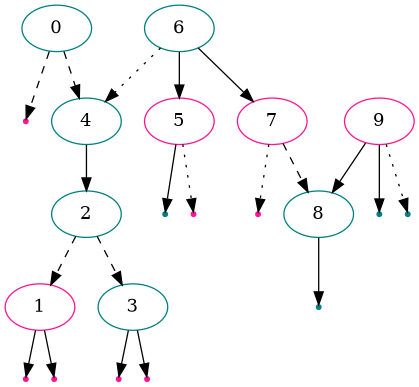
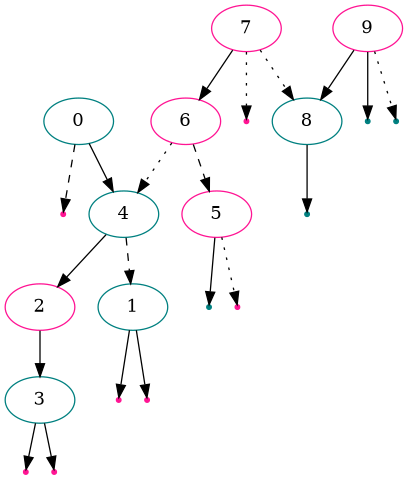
  digraph {
    node [color=deeppink shape=point]
    edge [style=solid]
    0 [color=teal shape=""]
    null_0_left
    4 [color=teal shape=""]
-   2 [color=teal shape=""]
-   1 [shape=""]
+   2 [shape=""]
+   1 [color=teal shape=""]
    3 [color=teal shape=""]
-   6 [color=teal shape=""]
+   6 [shape=""]
    5 [shape=""]
    7 [shape=""]
    null_1_left
    null_1_right
    null_3_left
    null_3_right
    null_5_left [color=teal]
    null_5_right
    null_7_left
    8 [color=teal shape=""]
    null_8_left [color=teal]
    9 [shape=""]
    null_9_left [color=teal]
    null_9_right [color=teal]
    0 -> null_0_left [style=dashed]
-   0 -> 4 [style=dashed]
+   0 -> 4
    4 -> 2
-   2 -> 1 [style=dashed]
-   2 -> 3 [style=dashed]
+   4 -> 1 [style=dashed]
+   2 -> 3
    1 -> null_1_left
    1 -> null_1_right
    3 -> null_3_left
    3 -> null_3_right
    6 -> 4 [style=dotted]
-   6 -> 5
-   6 -> 7
+   6 -> 5 [style=dashed]
+   7 -> 6
    5 -> null_5_left
    5 -> null_5_right [style=dotted]
    7 -> null_7_left [style=dotted]
-   7 -> 8 [style=dashed]
+   7 -> 8 [style=dotted]
    8 -> null_8_left
    9 -> 8
    9 -> null_9_left
    9 -> null_9_right [style=dotted]
  }
